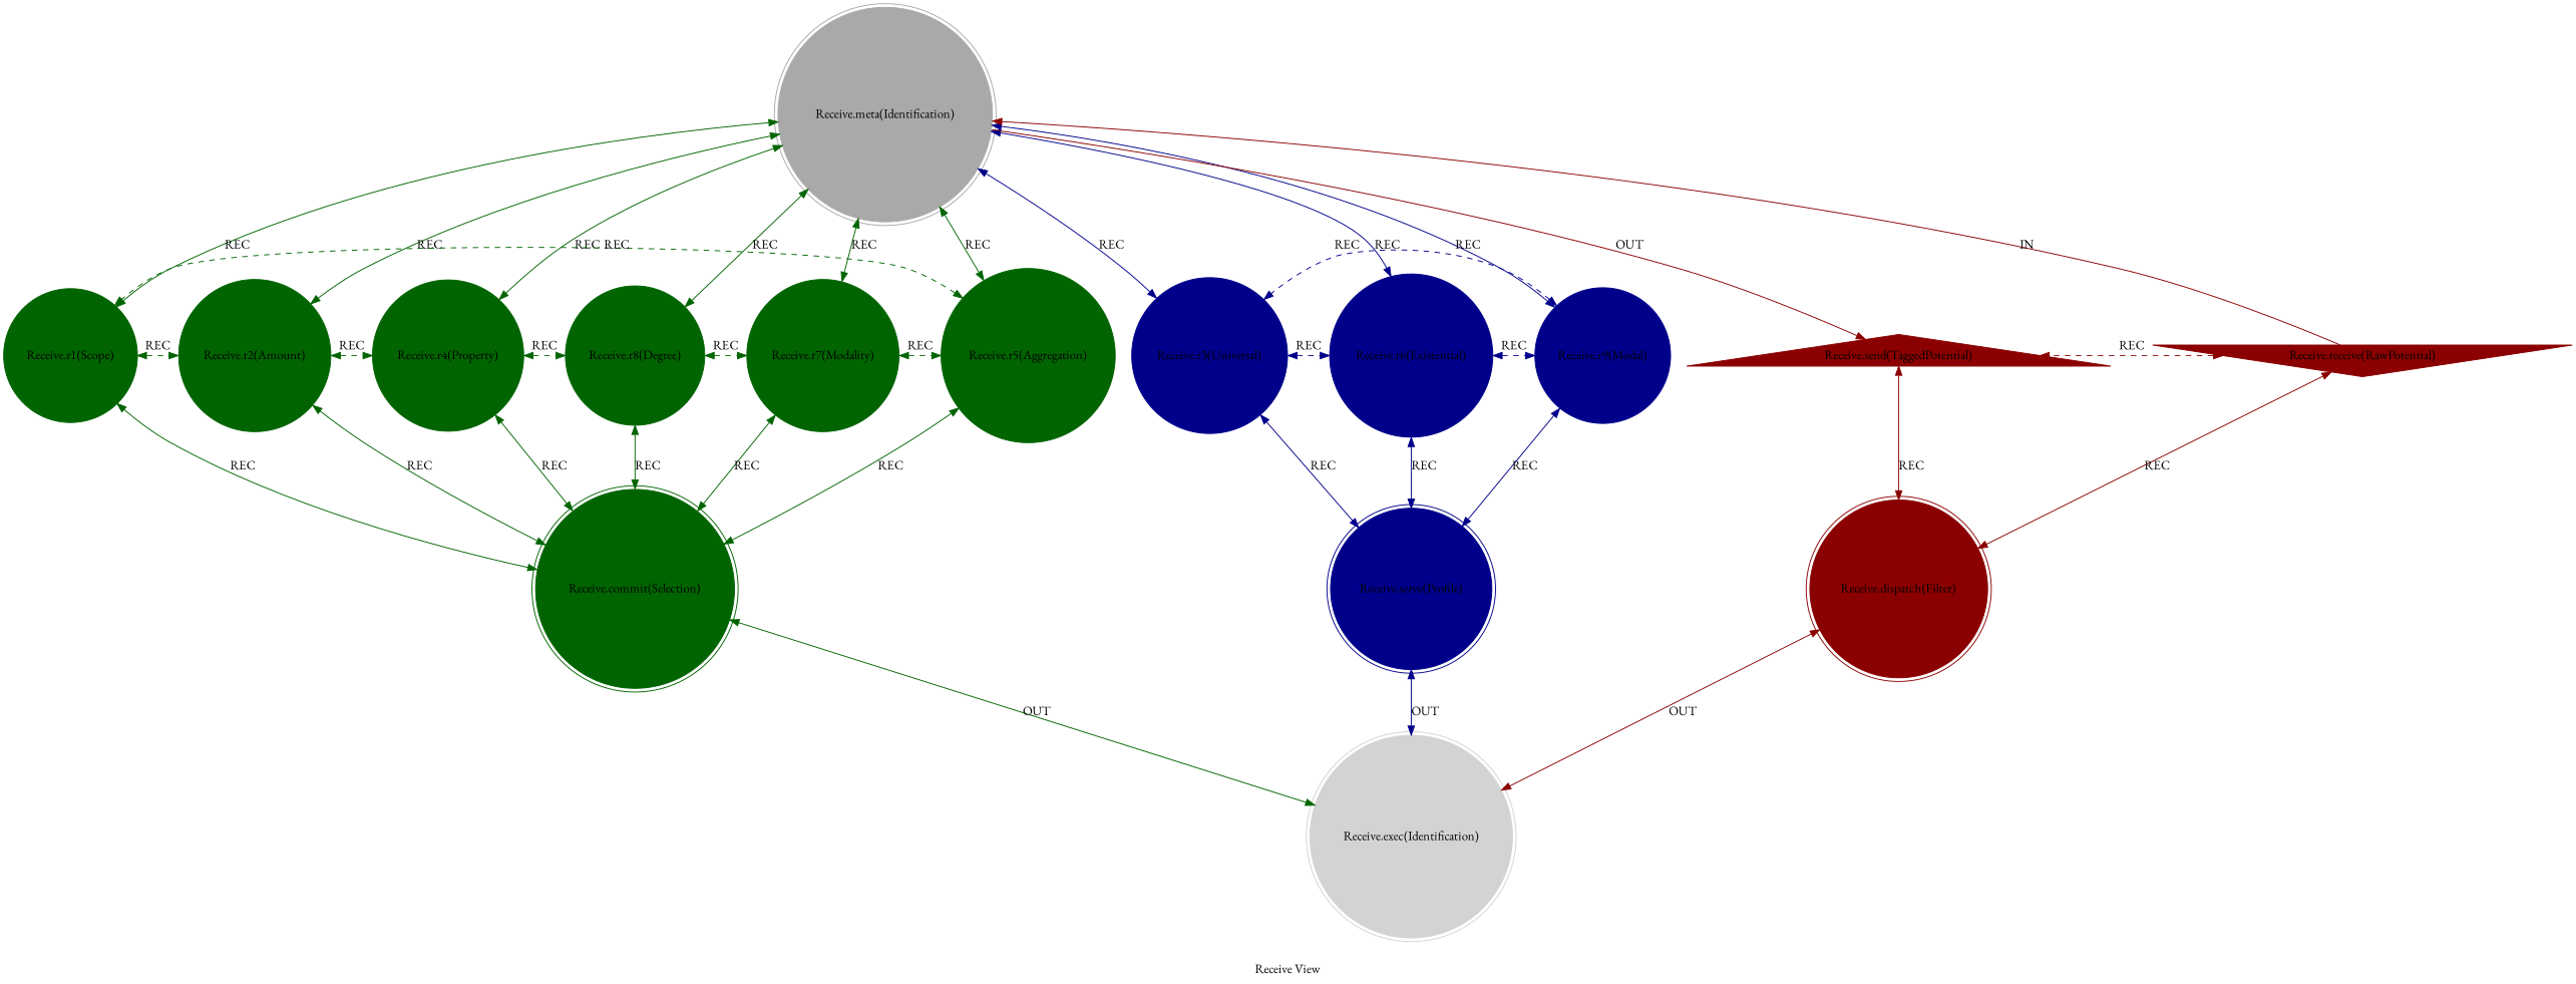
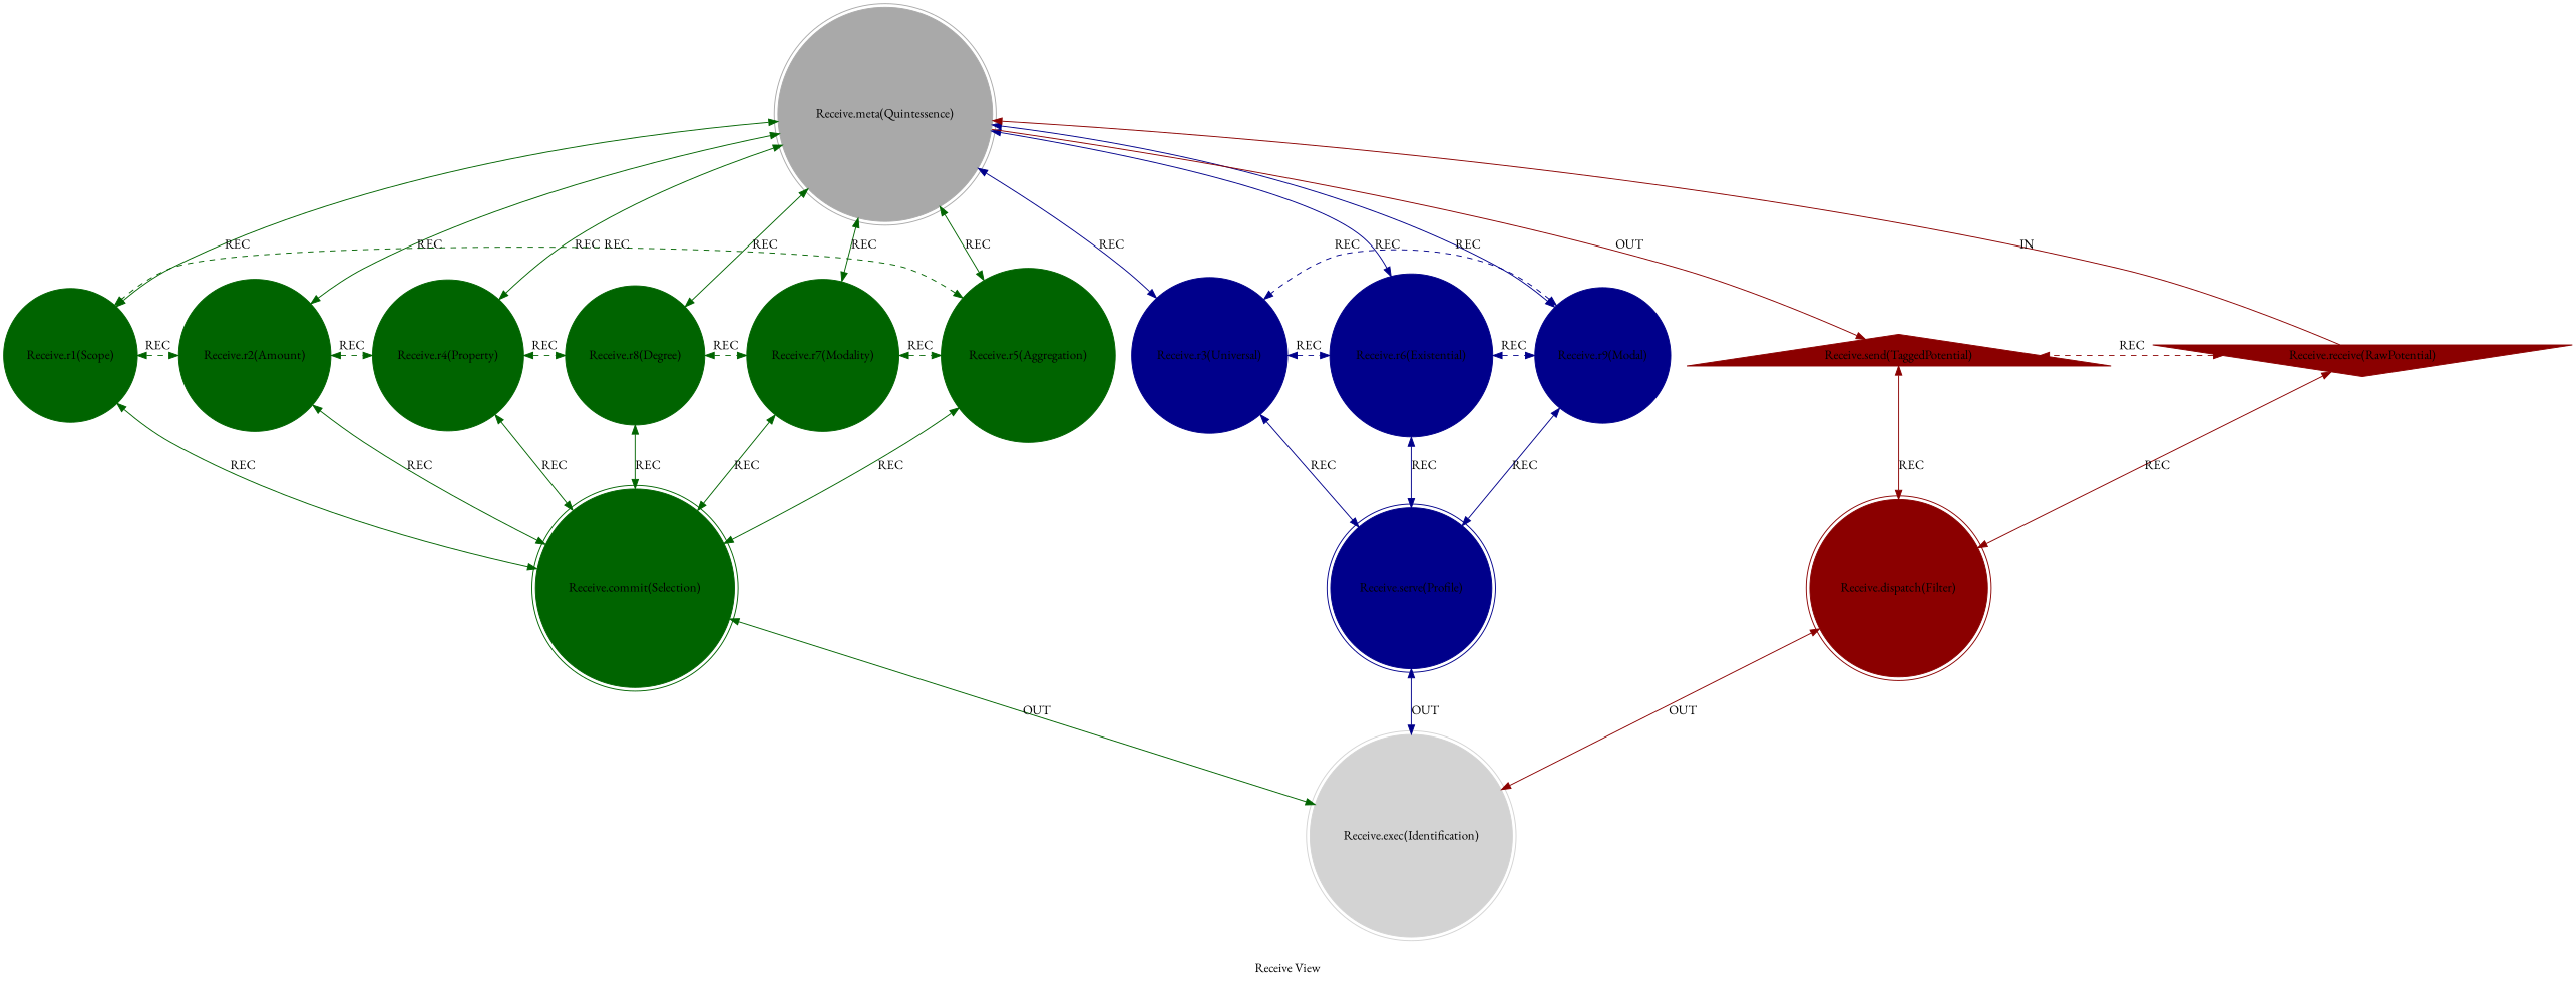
  strict digraph {
    color=lightgray
    label="Receive View"
    style=filled
    fontname="EB Garamond"
    node [color=darkgreen shape=circle style=filled fontname="EB Garamond"]
    edge [color=darkgreen dir=both fontname="EB Garamond"]
-   n1 [color=darkgray label="Receive.meta(Identification)" shape=doublecircle]
+   n1 [color=darkgray label="Receive.meta(Quintessence)" shape=doublecircle]
    n2 [label="Receive.r1(Scope)"]
    n3 [label="Receive.r2(Amount)"]
    n4 [label="Receive.r4(Property)"]
    n5 [label="Receive.r8(Degree)"]
    n6 [label="Receive.r7(Modality)"]
    n7 [label="Receive.r5(Aggregation)"]
    n8 [color=darkblue label="Receive.r3(Universal)"]
    n9 [color=darkblue label="Receive.r6(Existential)"]
    n10 [color=darkblue label="Receive.r9(Modal)"]
    n11 [color=darkred label="Receive.send(TaggedPotential)" shape=triangle]
    n12 [label="Receive.commit(Selection)" shape=doublecircle]
    n13 [color=darkblue label="Receive.serve(Profile)" shape=doublecircle]
    n14 [color=darkred label="Receive.receive(RawPotential)" shape=invtriangle]
    n15 [color=darkred label="Receive.dispatch(Filter)" shape=doublecircle]
    n16 [color=lightgray label="Receive.exec(Identification)" shape=doublecircle]
    n1 -> n2 [label=REC]
    n1 -> n3 [label=REC]
    n1 -> n4 [label=REC]
    n1 -> n5 [label=REC]
    n1 -> n6 [label=REC]
    n1 -> n7 [label=REC]
    n1 -> n8 [color=darkblue label=REC]
    n1 -> n9 [color=darkblue label=REC]
    n1 -> n10 [color=darkblue label=REC]
    n1 -> n11 [color=darkred label=OUT dir=""]
    n2 -> n3 [constraint=false label=REC style=dashed]
    n2 -> n12 [label=REC]
    n3 -> n4 [constraint=false label=REC style=dashed]
    n3 -> n12 [label=REC]
    n4 -> n5 [constraint=false label=REC style=dashed]
    n4 -> n12 [label=REC]
    n5 -> n6 [constraint=false label=REC style=dashed]
    n5 -> n12 [label=REC]
    n6 -> n7 [constraint=false label=REC style=dashed]
    n6 -> n12 [label=REC]
    n7 -> n2 [constraint=false label=REC style=dashed]
    n7 -> n12 [label=REC]
    n8 -> n9 [color=darkblue constraint=false label=REC style=dashed]
    n8 -> n13 [color=darkblue label=REC]
    n9 -> n10 [color=darkblue constraint=false label=REC style=dashed]
    n9 -> n13 [color=darkblue label=REC]
    n10 -> n8 [color=darkblue constraint=false label=REC style=dashed]
    n10 -> n13 [color=darkblue label=REC]
    n11 -> n15 [color=darkred label=REC]
    n12 -> n16 [label=OUT]
    n13 -> n16 [color=darkblue label=OUT]
    n14 -> n1 [color=darkred constraint=false label=IN dir=""]
    n14 -> n11 [color=darkred constraint=false label=REC style=dashed]
    n14 -> n15 [color=darkred label=REC]
    n15 -> n16 [color=darkred label=OUT]
  }
